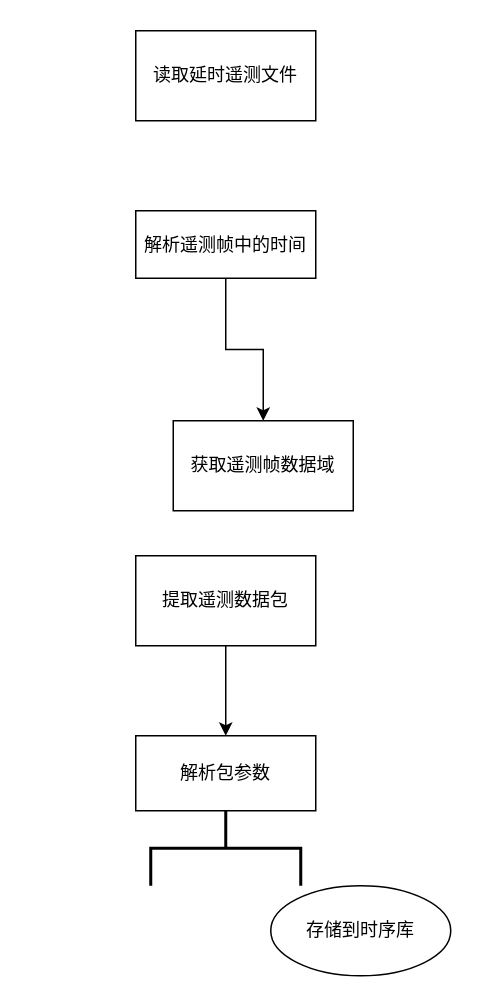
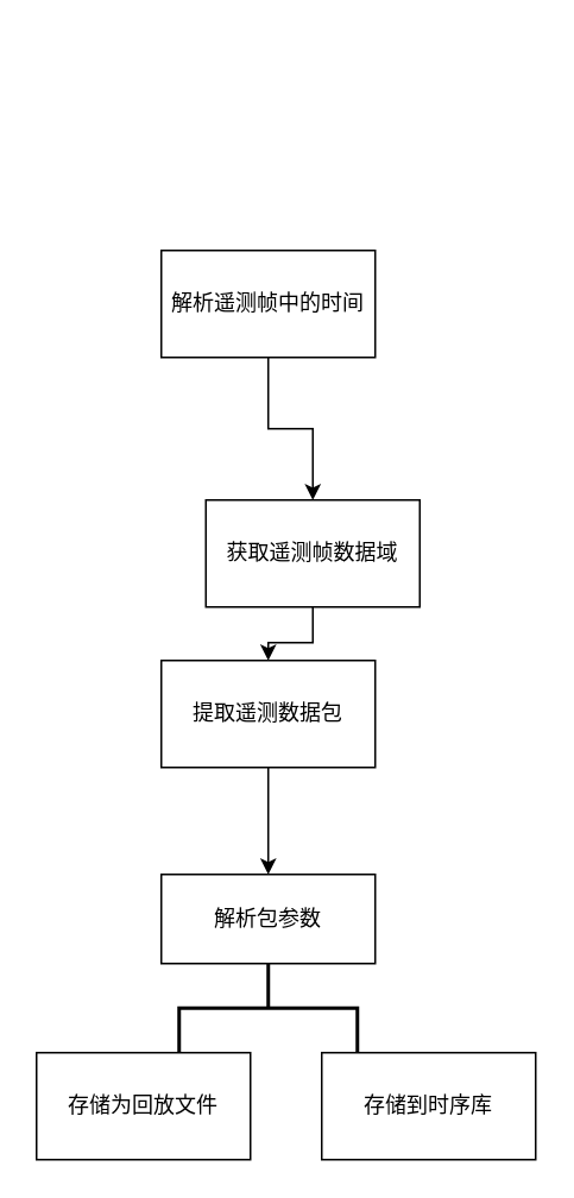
  <mxCell id="0" />
  <mxCell id="1" parent="0" />
- <mxCell id="2" value="读取延时遥测文件" style="rounded=0;whiteSpace=wrap;html=1;" vertex="1" parent="1"><mxGeometry x="90" y="20" width="120" height="60" as="geometry" /></mxCell>
  <mxCell id="3" style="edgeStyle=orthogonalEdgeStyle;rounded=0;orthogonalLoop=1;jettySize=auto;html=1;exitX=0.5;exitY=1;exitDx=0;exitDy=0;" edge="1" parent="1" source="4" target="6"><mxGeometry relative="1" as="geometry" /></mxCell>
- <mxCell id="4" value="解析遥测帧中的时间" style="rounded=0;whiteSpace=wrap;html=1;" vertex="1" parent="1"><mxGeometry x="90" y="140" width="120" height="45" as="geometry" /></mxCell>
+ <mxCell id="4" value="解析遥测帧中的时间" style="rounded=0;whiteSpace=wrap;html=1;" vertex="1" parent="1"><mxGeometry x="90" y="140" width="120" height="60" as="geometry" /></mxCell>
+ <mxCell id="5" style="edgeStyle=orthogonalEdgeStyle;rounded=0;orthogonalLoop=1;jettySize=auto;html=1;exitX=0.5;exitY=1;exitDx=0;exitDy=0;" edge="1" parent="1" source="6" target="8"><mxGeometry relative="1" as="geometry" /></mxCell>
  <mxCell id="6" value="获取遥测帧数据域" style="rounded=0;whiteSpace=wrap;html=1;" vertex="1" parent="1"><mxGeometry x="115" y="280" width="120" height="60" as="geometry" /></mxCell>
  <mxCell id="7" style="edgeStyle=orthogonalEdgeStyle;rounded=0;orthogonalLoop=1;jettySize=auto;html=1;exitX=0.5;exitY=1;exitDx=0;exitDy=0;" edge="1" parent="1" source="8" target="9"><mxGeometry relative="1" as="geometry" /></mxCell>
  <mxCell id="8" value="提取遥测数据包" style="rounded=0;whiteSpace=wrap;html=1;" vertex="1" parent="1"><mxGeometry x="90" y="370" width="120" height="60" as="geometry" /></mxCell>
  <mxCell id="9" value="解析包参数" style="rounded=0;whiteSpace=wrap;html=1;" vertex="1" parent="1"><mxGeometry x="90" y="490" width="120" height="50" as="geometry" /></mxCell>
  <mxCell id="10" value="" style="strokeWidth=2;html=1;shape=mxgraph.flowchart.annotation_2;align=left;labelPosition=right;pointerEvents=1;direction=south;" vertex="1" parent="1"><mxGeometry x="100" y="540" width="100" height="50" as="geometry" /></mxCell>
- <mxCell id="12" value="存储到时序库" style="ellipse;whiteSpace=wrap;html=1;" vertex="1" parent="1"><mxGeometry x="180" y="590" width="120" height="60" as="geometry" /></mxCell>
+ <mxCell id="11" value="存储为回放文件" style="rounded=0;whiteSpace=wrap;html=1;" vertex="1" parent="1"><mxGeometry x="20" y="590" width="120" height="60" as="geometry" /></mxCell>
+ <mxCell id="12" value="存储到时序库" style="rounded=0;whiteSpace=wrap;html=1;" vertex="1" parent="1"><mxGeometry x="180" y="590" width="120" height="60" as="geometry" /></mxCell>
